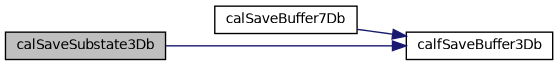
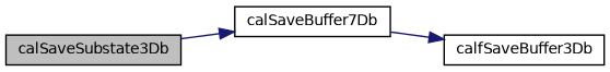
  digraph {
    rankdir=LR
    node [color=black fillcolor=white fontname=Helvetica fontsize=10 shape=record style=filled]
    edge [color=midnightblue fontname=Helvetica fontsize=10 labelfontname=Helvetica labelfontsize=10 style=solid]
    n1 [fillcolor=grey75 fontcolor=black height=0.2 label=calSaveSubstate3Db width=0.4]
    n2 [height=0.2 label=calSaveBuffer7Db width=0.4]
    n3 [height=0.2 label=calfSaveBuffer3Db width=0.4]
-   n1 -> n3
+   n1 -> n2
    n2 -> n3
  }
